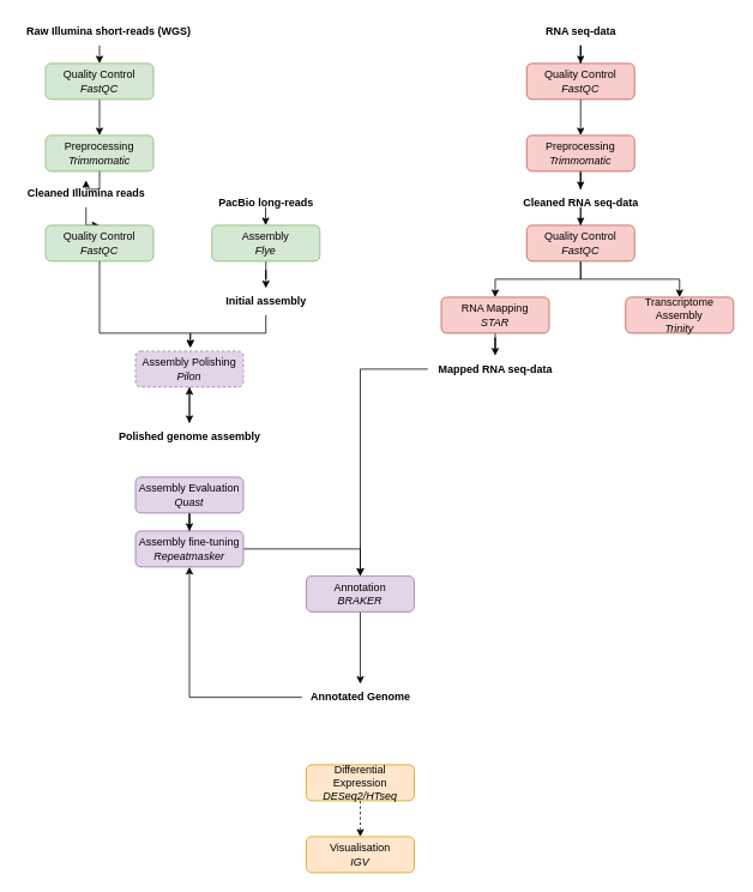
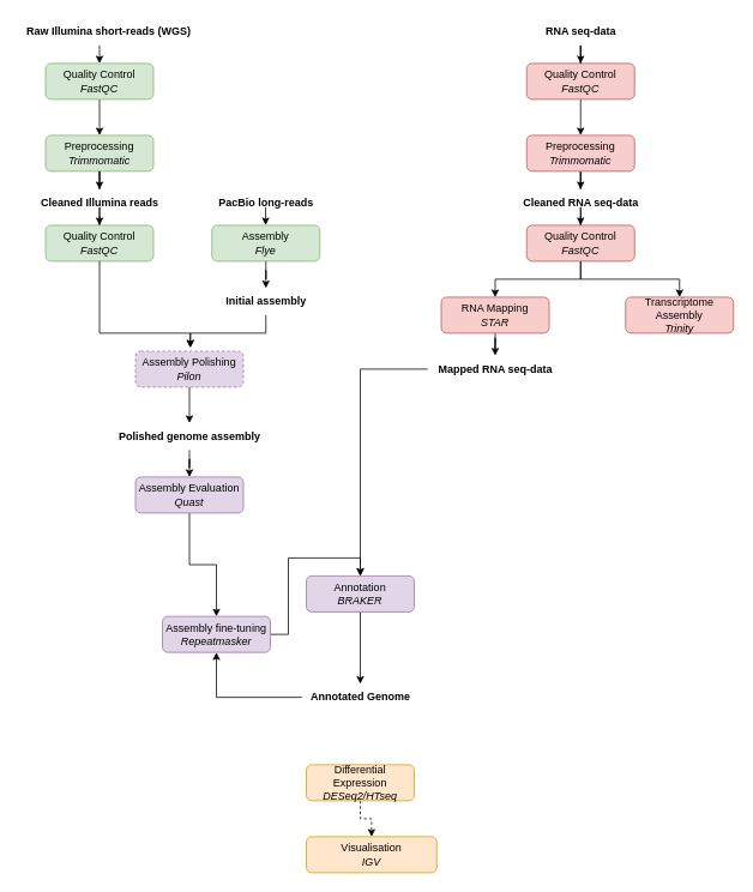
  <mxCell id="0" />
  <mxCell id="1" parent="0" />
  <mxCell id="2" value="" style="edgeStyle=orthogonalEdgeStyle;rounded=0;orthogonalLoop=1;jettySize=auto;html=1;" parent="1" source="3" target="7" edge="1"><mxGeometry relative="1" as="geometry" /></mxCell>
  <mxCell id="3" value="&lt;div&gt;Quality Control&lt;br&gt;&lt;/div&gt;&lt;i&gt;FastQC&lt;/i&gt;" style="rounded=1;whiteSpace=wrap;html=1;fontSize=12;glass=0;strokeWidth=1;shadow=0;fillColor=#d5e8d4;strokeColor=#82b366;" parent="1" vertex="1"><mxGeometry x="50" y="70" width="120" height="40" as="geometry" /></mxCell>
  <mxCell id="4" value="" style="edgeStyle=orthogonalEdgeStyle;rounded=0;orthogonalLoop=1;jettySize=auto;html=1;" parent="1" source="5" edge="1"><mxGeometry relative="1" as="geometry"><mxPoint x="110" y="70" as="targetPoint" /><Array as="points"><mxPoint x="110" y="40" /><mxPoint x="110" y="40" /></Array></mxGeometry></mxCell>
  <mxCell id="5" value="&lt;b&gt;Raw Illumina short-reads (WGS)&lt;/b&gt;" style="text;html=1;align=center;verticalAlign=middle;resizable=0;points=[];autosize=1;strokeColor=none;fillColor=none;" parent="1" vertex="1"><mxGeometry x="20" y="20" width="200" height="30" as="geometry" /></mxCell>
  <mxCell id="6" value="" style="edgeStyle=orthogonalEdgeStyle;rounded=0;orthogonalLoop=1;jettySize=auto;html=1;" parent="1" source="15" target="8" edge="1"><mxGeometry relative="1" as="geometry" /></mxCell>
  <mxCell id="7" value="&lt;div&gt;Preprocessing&lt;br&gt;&lt;/div&gt;&lt;i&gt;Trimmomatic&lt;/i&gt;" style="rounded=1;whiteSpace=wrap;html=1;fontSize=12;glass=0;strokeWidth=1;shadow=0;fillColor=#d5e8d4;strokeColor=#82b366;" parent="1" vertex="1"><mxGeometry x="50" y="150" width="120" height="40" as="geometry" /></mxCell>
  <mxCell id="8" value="&lt;div&gt;Quality Control&lt;br&gt;&lt;/div&gt;&lt;i&gt;FastQC&lt;/i&gt;" style="rounded=1;whiteSpace=wrap;html=1;fontSize=12;glass=0;strokeWidth=1;shadow=0;fillColor=#d5e8d4;strokeColor=#82b366;" parent="1" vertex="1"><mxGeometry x="50" y="250" width="120" height="40" as="geometry" /></mxCell>
  <mxCell id="9" value="" style="edgeStyle=orthogonalEdgeStyle;rounded=0;orthogonalLoop=1;jettySize=auto;html=1;" parent="1" source="10" target="16" edge="1"><mxGeometry relative="1" as="geometry" /></mxCell>
  <mxCell id="10" value="&lt;div&gt;Assembly&lt;br&gt;&lt;/div&gt;&lt;i&gt;Flye&lt;/i&gt;" style="rounded=1;whiteSpace=wrap;html=1;fontSize=12;glass=0;strokeWidth=1;shadow=0;fillColor=#d5e8d4;strokeColor=#82b366;" parent="1" vertex="1"><mxGeometry x="235" y="250" width="120" height="40" as="geometry" /></mxCell>
  <mxCell id="11" value="&lt;b&gt;PacBio long-reads&lt;/b&gt;" style="text;html=1;align=center;verticalAlign=middle;resizable=0;points=[];autosize=1;strokeColor=none;fillColor=none;" parent="1" vertex="1"><mxGeometry x="230" y="210" width="130" height="30" as="geometry" /></mxCell>
  <mxCell id="12" value="" style="edgeStyle=orthogonalEdgeStyle;rounded=0;orthogonalLoop=1;jettySize=auto;html=1;" parent="1" source="13" edge="1"><mxGeometry relative="1" as="geometry"><mxPoint x="210" y="470" as="targetPoint" /></mxGeometry></mxCell>
  <mxCell id="13" value="&lt;div&gt;Assembly Polishing&lt;br&gt;&lt;/div&gt;&lt;i&gt;Pilon&lt;/i&gt;" style="rounded=1;whiteSpace=wrap;html=1;fontSize=12;glass=0;strokeWidth=1;shadow=0;fillColor=#e1d5e7;strokeColor=#9673a6;dashed=1;" parent="1" vertex="1"><mxGeometry x="150" y="390" width="120" height="40" as="geometry" /></mxCell>
  <mxCell id="14" value="" style="edgeStyle=orthogonalEdgeStyle;rounded=0;orthogonalLoop=1;jettySize=auto;html=1;" parent="1" source="7" target="15" edge="1"><mxGeometry relative="1" as="geometry"><mxPoint x="110" y="190" as="sourcePoint" /><mxPoint x="110" y="255" as="targetPoint" /></mxGeometry></mxCell>
- <mxCell id="15" value="&lt;b&gt;Cleaned Illumina reads&lt;/b&gt;" style="text;html=1;align=center;verticalAlign=middle;resizable=0;points=[];autosize=1;strokeColor=none;fillColor=none;" parent="1" vertex="1"><mxGeometry x="20" y="200" width="150" height="30" as="geometry" /></mxCell>
+ <mxCell id="15" value="&lt;b&gt;Cleaned Illumina reads&lt;/b&gt;" style="text;html=1;align=center;verticalAlign=middle;resizable=0;points=[];autosize=1;strokeColor=none;fillColor=none;" parent="1" vertex="1"><mxGeometry x="35" y="210" width="150" height="30" as="geometry" /></mxCell>
  <mxCell id="16" value="&lt;b&gt;Initial assembly&lt;/b&gt;" style="text;html=1;align=center;verticalAlign=middle;resizable=0;points=[];autosize=1;strokeColor=none;fillColor=none;" parent="1" vertex="1"><mxGeometry x="240" y="320" width="110" height="30" as="geometry" /></mxCell>
  <mxCell id="17" value="" style="edgeStyle=none;orthogonalLoop=1;jettySize=auto;html=1;rounded=0;" parent="1" edge="1"><mxGeometry width="100" relative="1" as="geometry"><mxPoint x="294.71" y="230" as="sourcePoint" /><mxPoint x="294.71" y="250" as="targetPoint" /><Array as="points" /></mxGeometry></mxCell>
  <mxCell id="18" style="edgeStyle=orthogonalEdgeStyle;rounded=0;orthogonalLoop=1;jettySize=auto;html=1;entryX=0.508;entryY=-0.089;entryDx=0;entryDy=0;entryPerimeter=0;exitX=0.5;exitY=1;exitDx=0;exitDy=0;" parent="1" source="8" target="13" edge="1"><mxGeometry relative="1" as="geometry"><mxPoint x="110" y="350" as="sourcePoint" /><Array as="points"><mxPoint x="110" y="370" /><mxPoint x="211" y="370" /></Array></mxGeometry></mxCell>
  <mxCell id="19" style="edgeStyle=orthogonalEdgeStyle;rounded=0;orthogonalLoop=1;jettySize=auto;html=1;entryX=0.508;entryY=-0.104;entryDx=0;entryDy=0;entryPerimeter=0;" parent="1" source="16" target="13" edge="1"><mxGeometry relative="1" as="geometry" /></mxCell>
- <mxCell id="20" value="" style="edgeStyle=orthogonalEdgeStyle;rounded=0;orthogonalLoop=1;jettySize=auto;html=1;" parent="1" source="21" target="13" edge="1"><mxGeometry relative="1" as="geometry" /></mxCell>
+ <mxCell id="20" value="" style="edgeStyle=orthogonalEdgeStyle;rounded=0;orthogonalLoop=1;jettySize=auto;html=1;" parent="1" source="21" target="23" edge="1"><mxGeometry relative="1" as="geometry" /></mxCell>
  <mxCell id="21" value="&lt;b&gt;Polished genome assembly&lt;/b&gt;" style="text;html=1;align=center;verticalAlign=middle;resizable=0;points=[];autosize=1;strokeColor=none;fillColor=none;" parent="1" vertex="1"><mxGeometry x="120" y="470" width="180" height="30" as="geometry" /></mxCell>
  <mxCell id="22" value="" style="edgeStyle=orthogonalEdgeStyle;rounded=0;orthogonalLoop=1;jettySize=auto;html=1;" edge="1" parent="1" source="23" target="48"><mxGeometry relative="1" as="geometry" /></mxCell>
  <mxCell id="23" value="&lt;div&gt;Assembly Evaluation&lt;br&gt;&lt;/div&gt;&lt;i&gt;Quast&lt;/i&gt;" style="rounded=1;whiteSpace=wrap;html=1;fontSize=12;glass=0;strokeWidth=1;shadow=0;fillColor=#e1d5e7;strokeColor=#9673a6;" parent="1" vertex="1"><mxGeometry x="150" y="530" width="120" height="40" as="geometry" /></mxCell>
  <mxCell id="24" value="" style="edgeStyle=orthogonalEdgeStyle;rounded=0;orthogonalLoop=1;jettySize=auto;html=1;" parent="1" source="25" target="29" edge="1"><mxGeometry relative="1" as="geometry" /></mxCell>
  <mxCell id="25" value="&lt;div&gt;Quality Control&lt;br&gt;&lt;i&gt;FastQC&lt;/i&gt;&lt;br&gt;&lt;/div&gt;&lt;i&gt;&lt;/i&gt;" style="rounded=1;whiteSpace=wrap;html=1;fontSize=12;glass=0;strokeWidth=1;shadow=0;fillColor=#f8cecc;strokeColor=#b85450;" parent="1" vertex="1"><mxGeometry x="585" y="70" width="120" height="40" as="geometry" /></mxCell>
  <mxCell id="26" value="" style="edgeStyle=orthogonalEdgeStyle;rounded=0;orthogonalLoop=1;jettySize=auto;html=1;" parent="1" source="27" target="25" edge="1"><mxGeometry relative="1" as="geometry" /></mxCell>
  <mxCell id="27" value="&lt;b&gt;RNA seq-data&lt;/b&gt;" style="text;html=1;align=center;verticalAlign=middle;resizable=0;points=[];autosize=1;strokeColor=none;fillColor=none;" parent="1" vertex="1"><mxGeometry x="595" y="20" width="100" height="30" as="geometry" /></mxCell>
  <mxCell id="28" value="" style="edgeStyle=orthogonalEdgeStyle;rounded=0;orthogonalLoop=1;jettySize=auto;html=1;" parent="1" source="29" target="31" edge="1"><mxGeometry relative="1" as="geometry" /></mxCell>
  <mxCell id="29" value="&lt;div&gt;Preprocessing&lt;br&gt;&lt;/div&gt;&lt;i&gt;Trimmomatic&lt;/i&gt;" style="rounded=1;whiteSpace=wrap;html=1;fontSize=12;glass=0;strokeWidth=1;shadow=0;fillColor=#f8cecc;strokeColor=#b85450;" parent="1" vertex="1"><mxGeometry x="585" y="150" width="120" height="40" as="geometry" /></mxCell>
  <mxCell id="30" value="" style="edgeStyle=orthogonalEdgeStyle;rounded=0;orthogonalLoop=1;jettySize=auto;html=1;" parent="1" source="31" target="34" edge="1"><mxGeometry relative="1" as="geometry" /></mxCell>
  <mxCell id="31" value="&lt;b&gt;Cleaned RNA seq-data&lt;/b&gt;" style="text;html=1;align=center;verticalAlign=middle;resizable=0;points=[];autosize=1;strokeColor=none;fillColor=none;" parent="1" vertex="1"><mxGeometry x="570" y="210" width="150" height="30" as="geometry" /></mxCell>
  <mxCell id="32" value="" style="edgeStyle=orthogonalEdgeStyle;rounded=0;orthogonalLoop=1;jettySize=auto;html=1;" parent="1" source="34" target="35" edge="1"><mxGeometry relative="1" as="geometry" /></mxCell>
  <mxCell id="33" style="edgeStyle=orthogonalEdgeStyle;rounded=0;orthogonalLoop=1;jettySize=auto;html=1;" parent="1" source="34" target="39" edge="1"><mxGeometry relative="1" as="geometry" /></mxCell>
  <mxCell id="34" value="&lt;div&gt;Quality Control&lt;br&gt;&lt;i&gt;FastQC&lt;/i&gt;&lt;br&gt;&lt;/div&gt;&lt;i&gt;&lt;/i&gt;" style="rounded=1;whiteSpace=wrap;html=1;fontSize=12;glass=0;strokeWidth=1;shadow=0;fillColor=#f8cecc;strokeColor=#b85450;" parent="1" vertex="1"><mxGeometry x="585" y="250" width="120" height="40" as="geometry" /></mxCell>
  <mxCell id="35" value="&lt;div&gt;Transcriptome Assembly&lt;br&gt;&lt;/div&gt;&lt;i&gt;Trinity&lt;/i&gt;" style="rounded=1;whiteSpace=wrap;html=1;fontSize=12;glass=0;strokeWidth=1;shadow=0;fillColor=#f8cecc;strokeColor=#b85450;" parent="1" vertex="1"><mxGeometry x="695" y="330" width="120" height="40" as="geometry" /></mxCell>
  <mxCell id="36" value="" style="edgeStyle=orthogonalEdgeStyle;rounded=0;orthogonalLoop=1;jettySize=auto;html=1;dashed=1;" edge="1" parent="1" source="37" target="46"><mxGeometry relative="1" as="geometry" /></mxCell>
  <mxCell id="37" value="&lt;div&gt;Differential Expression&lt;br&gt;&lt;/div&gt;&lt;i&gt;DESeq2/HTseq&lt;/i&gt;" style="rounded=1;whiteSpace=wrap;html=1;fontSize=12;glass=0;strokeWidth=1;shadow=0;fillColor=#ffe6cc;strokeColor=#d79b00;" parent="1" vertex="1"><mxGeometry x="340" y="850" width="120" height="40" as="geometry" /></mxCell>
  <mxCell id="38" value="" style="edgeStyle=orthogonalEdgeStyle;rounded=0;orthogonalLoop=1;jettySize=auto;html=1;" parent="1" source="39" target="43" edge="1"><mxGeometry relative="1" as="geometry" /></mxCell>
  <mxCell id="39" value="&lt;div&gt;RNA Mapping&lt;br&gt;&lt;/div&gt;&lt;div&gt;&lt;i&gt;STAR&lt;/i&gt;&lt;/div&gt;" style="rounded=1;whiteSpace=wrap;html=1;fontSize=12;glass=0;strokeWidth=1;shadow=0;fillColor=#f8cecc;strokeColor=#b85450;" parent="1" vertex="1"><mxGeometry x="490" y="330" width="120" height="40" as="geometry" /></mxCell>
  <mxCell id="40" value="" style="edgeStyle=orthogonalEdgeStyle;rounded=0;orthogonalLoop=1;jettySize=auto;html=1;" parent="1" source="41" target="45" edge="1"><mxGeometry relative="1" as="geometry" /></mxCell>
  <mxCell id="41" value="&lt;div&gt;Annotation&lt;br&gt;&lt;/div&gt;&lt;i&gt;BRAKER&lt;/i&gt;" style="rounded=1;whiteSpace=wrap;html=1;fontSize=12;glass=0;strokeWidth=1;shadow=0;fillColor=#e1d5e7;strokeColor=#9673a6;" parent="1" vertex="1"><mxGeometry x="340" y="640" width="120" height="40" as="geometry" /></mxCell>
  <mxCell id="42" style="edgeStyle=orthogonalEdgeStyle;rounded=0;orthogonalLoop=1;jettySize=auto;html=1;entryX=0.5;entryY=0;entryDx=0;entryDy=0;" parent="1" source="43" target="41" edge="1"><mxGeometry relative="1" as="geometry" /></mxCell>
  <mxCell id="43" value="&lt;b&gt;Mapped RNA seq-data&lt;/b&gt;" style="text;html=1;align=center;verticalAlign=middle;resizable=0;points=[];autosize=1;strokeColor=none;fillColor=none;" parent="1" vertex="1"><mxGeometry x="475" y="395" width="150" height="30" as="geometry" /></mxCell>
  <mxCell id="44" value="" style="edgeStyle=orthogonalEdgeStyle;rounded=0;orthogonalLoop=1;jettySize=auto;html=1;" parent="1" source="45" target="48" edge="1"><mxGeometry relative="1" as="geometry" /></mxCell>
  <mxCell id="45" value="&lt;b&gt;Annotated Genome&lt;/b&gt;" style="text;html=1;align=center;verticalAlign=middle;resizable=0;points=[];autosize=1;strokeColor=none;fillColor=none;" parent="1" vertex="1"><mxGeometry x="335" y="760" width="130" height="30" as="geometry" /></mxCell>
- <mxCell id="46" value="&lt;div&gt;Visualisation&lt;/div&gt;&lt;div&gt;&lt;i&gt;IGV&lt;/i&gt;&lt;br&gt;&lt;/div&gt;" style="rounded=1;whiteSpace=wrap;html=1;fontSize=12;glass=0;strokeWidth=1;shadow=0;fillColor=#ffe6cc;strokeColor=#d79b00;" vertex="1" parent="1"><mxGeometry x="340" y="930" width="120" height="40" as="geometry" /></mxCell>
+ <mxCell id="46" value="&lt;div&gt;Visualisation&lt;/div&gt;&lt;div&gt;&lt;i&gt;IGV&lt;/i&gt;&lt;br&gt;&lt;/div&gt;" style="rounded=1;whiteSpace=wrap;html=1;fontSize=12;glass=0;strokeWidth=1;shadow=0;fillColor=#ffe6cc;strokeColor=#d79b00;" vertex="1" parent="1"><mxGeometry x="340" y="930" width="145" height="40" as="geometry" /></mxCell>
  <mxCell id="47" style="edgeStyle=orthogonalEdgeStyle;rounded=0;orthogonalLoop=1;jettySize=auto;html=1;entryX=0.5;entryY=0;entryDx=0;entryDy=0;" edge="1" parent="1" source="48" target="41"><mxGeometry relative="1" as="geometry" /></mxCell>
- <mxCell id="48" value="Assembly fine-tuning&lt;br&gt;&lt;i&gt;Repeatmasker&lt;/i&gt;" style="rounded=1;whiteSpace=wrap;html=1;fontSize=12;glass=0;strokeWidth=1;shadow=0;fillColor=#e1d5e7;strokeColor=#9673a6;" vertex="1" parent="1"><mxGeometry x="150" y="590" width="120" height="40" as="geometry" /></mxCell>
+ <mxCell id="48" value="Assembly fine-tuning&lt;br&gt;&lt;i&gt;Repeatmasker&lt;/i&gt;" style="rounded=1;whiteSpace=wrap;html=1;fontSize=12;glass=0;strokeWidth=1;shadow=0;fillColor=#e1d5e7;strokeColor=#9673a6;" vertex="1" parent="1"><mxGeometry x="180" y="685" width="120" height="40" as="geometry" /></mxCell>
